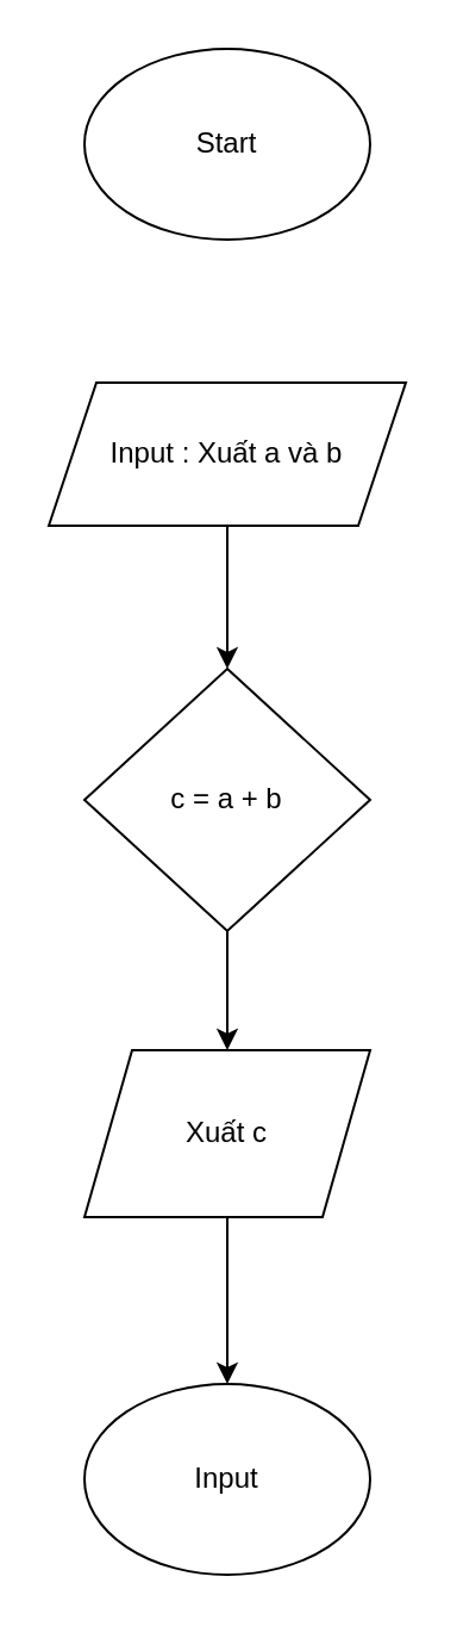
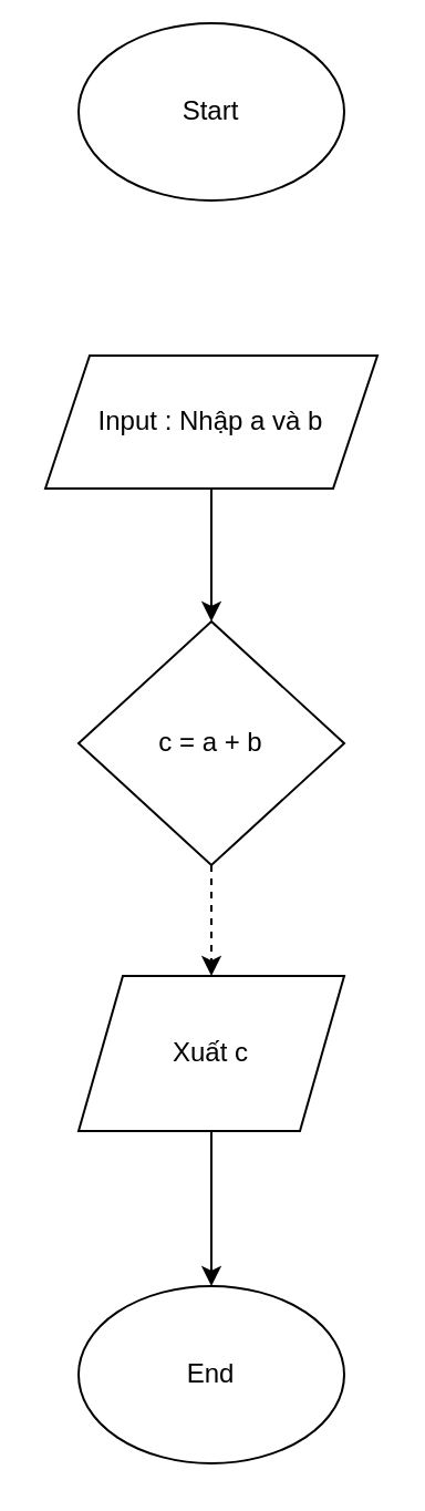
  <mxCell id="0" />
  <mxCell id="1" parent="0" />
- <mxCell id="2" value="Start" style="ellipse;whiteSpace=wrap;html=1;" vertex="1" parent="1"><mxGeometry x="35" y="20" width="120" height="80" as="geometry" /></mxCell>
+ <mxCell id="2" value="Start" style="ellipse;whiteSpace=wrap;html=1;" vertex="1" parent="1"><mxGeometry x="35" y="10" width="120" height="80" as="geometry" /></mxCell>
  <mxCell id="3" style="edgeStyle=orthogonalEdgeStyle;rounded=0;orthogonalLoop=1;jettySize=auto;html=1;exitX=0.5;exitY=1;exitDx=0;exitDy=0;entryX=0.5;entryY=0;entryDx=0;entryDy=0;" edge="1" parent="1" source="4" target="6"><mxGeometry relative="1" as="geometry" /></mxCell>
- <mxCell id="4" value="Input : Xuất a và b" style="shape=parallelogram;perimeter=parallelogramPerimeter;whiteSpace=wrap;html=1;fixedSize=1;" vertex="1" parent="1"><mxGeometry x="20" y="160" width="150" height="60" as="geometry" /></mxCell>
- <mxCell id="5" style="edgeStyle=orthogonalEdgeStyle;rounded=0;orthogonalLoop=1;jettySize=auto;html=1;entryX=0.5;entryY=0;entryDx=0;entryDy=0;" edge="1" parent="1" source="6" target="8"><mxGeometry relative="1" as="geometry" /></mxCell>
+ <mxCell id="4" value="Input : Nhập a và b" style="shape=parallelogram;perimeter=parallelogramPerimeter;whiteSpace=wrap;html=1;fixedSize=1;" vertex="1" parent="1"><mxGeometry x="20" y="160" width="150" height="60" as="geometry" /></mxCell>
+ <mxCell id="5" style="edgeStyle=orthogonalEdgeStyle;rounded=0;orthogonalLoop=1;jettySize=auto;html=1;entryX=0.5;entryY=0;entryDx=0;entryDy=0;dashed=1;" edge="1" parent="1" source="6" target="8"><mxGeometry relative="1" as="geometry" /></mxCell>
  <mxCell id="6" value="c = a + b" style="rhombus;whiteSpace=wrap;html=1;" vertex="1" parent="1"><mxGeometry x="35" y="280" width="120" height="110" as="geometry" /></mxCell>
  <mxCell id="7" style="edgeStyle=orthogonalEdgeStyle;rounded=0;orthogonalLoop=1;jettySize=auto;html=1;entryX=0.5;entryY=0;entryDx=0;entryDy=0;" edge="1" parent="1" source="8" target="9"><mxGeometry relative="1" as="geometry" /></mxCell>
  <mxCell id="8" value="Xuất c" style="shape=parallelogram;perimeter=parallelogramPerimeter;whiteSpace=wrap;html=1;fixedSize=1;" vertex="1" parent="1"><mxGeometry x="35" y="440" width="120" height="70" as="geometry" /></mxCell>
- <mxCell id="9" value="Input" style="ellipse;whiteSpace=wrap;html=1;" vertex="1" parent="1"><mxGeometry x="35" y="580" width="120" height="80" as="geometry" /></mxCell>
+ <mxCell id="9" value="End" style="ellipse;whiteSpace=wrap;html=1;" vertex="1" parent="1"><mxGeometry x="35" y="580" width="120" height="80" as="geometry" /></mxCell>
